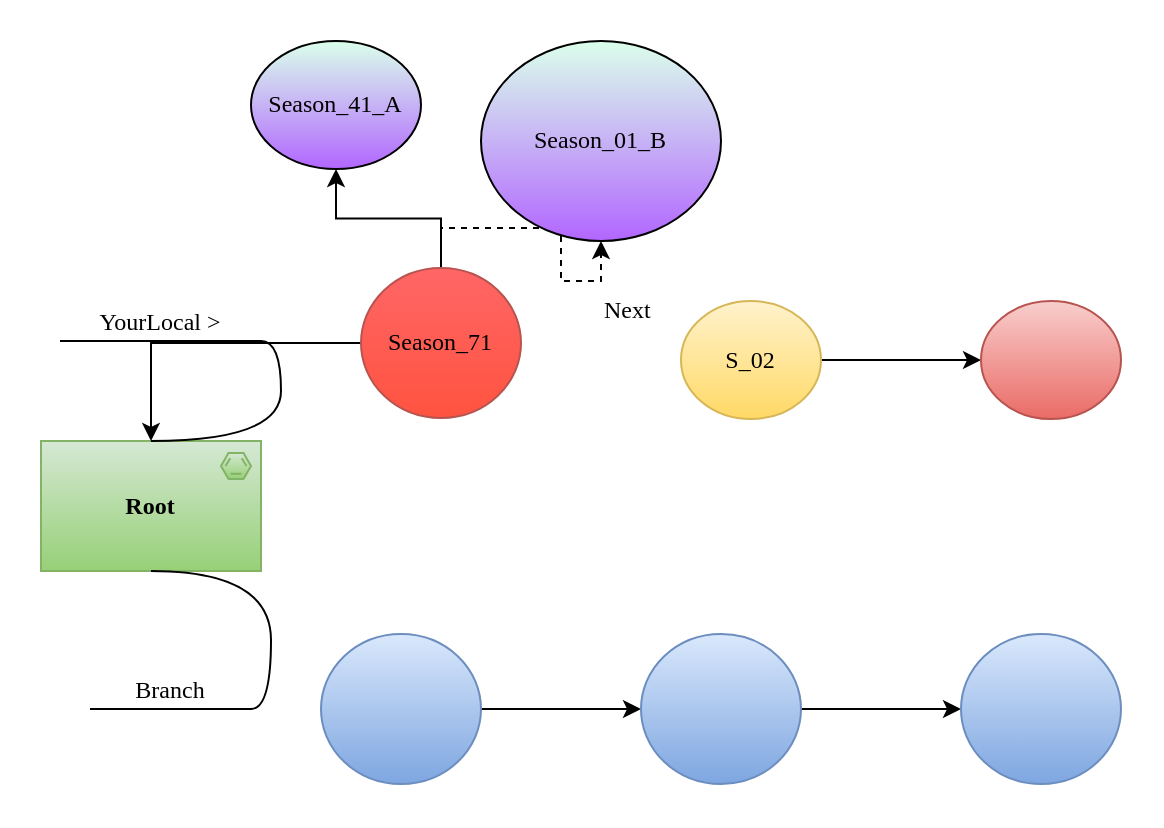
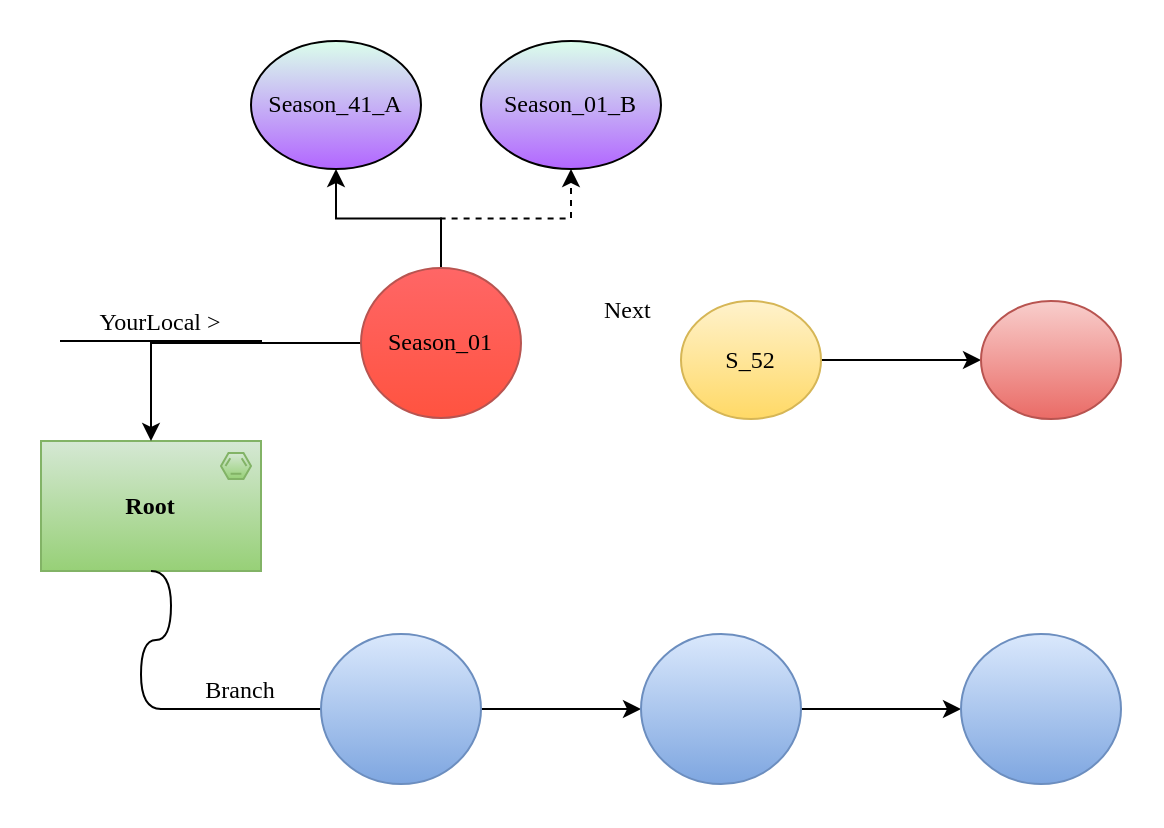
  <mxCell id="0" />
  <mxCell id="1" parent="0" />
  <mxCell id="2" value="Root" style="html=1;outlineConnect=0;whiteSpace=wrap;fillColor=#d5e8d4;shape=mxgraph.archimate3.application;appType=material;archiType=square;fontStyle=1;fontFamily=Comic Sans MS;gradientColor=#97d077;strokeColor=#82b366;" parent="1" vertex="1"><mxGeometry x="20" y="220" width="110" height="65" as="geometry" /></mxCell>
  <mxCell id="3" value="" style="edgeStyle=orthogonalEdgeStyle;rounded=0;orthogonalLoop=1;jettySize=auto;html=1;fontFamily=Comic Sans MS;" parent="1" source="6" target="2" edge="1"><mxGeometry relative="1" as="geometry" /></mxCell>
  <mxCell id="4" value="" style="edgeStyle=orthogonalEdgeStyle;rounded=0;orthogonalLoop=1;jettySize=auto;html=1;fontFamily=Comic Sans MS;" parent="1" source="6" target="8" edge="1"><mxGeometry relative="1" as="geometry" /></mxCell>
  <mxCell id="5" value="" style="edgeStyle=orthogonalEdgeStyle;rounded=0;orthogonalLoop=1;jettySize=auto;html=1;fontFamily=Comic Sans MS;dashed=1;" parent="1" source="6" target="7" edge="1"><mxGeometry relative="1" as="geometry" /></mxCell>
- <mxCell id="6" value="Season_71" style="shape=ellipse;html=1;whiteSpace=wrap;fillColor=#FF6666;perimeter=ellipsePerimeter;fontFamily=Comic Sans MS;strokeColor=#b85450;gradientColor=#FF5340;" parent="1" vertex="1"><mxGeometry x="180" y="133.5" width="80" height="75" as="geometry" /></mxCell>
- <mxCell id="7" value="Season_01_B" style="shape=ellipse;html=1;whiteSpace=wrap;fillColor=#DBFFEB;perimeter=ellipsePerimeter;fontFamily=Comic Sans MS;strokeColor=#000000;gradientColor=#B266FF;" parent="1" vertex="1"><mxGeometry x="240" y="20" width="120" height="100" as="geometry" /></mxCell>
+ <mxCell id="6" value="Season_01" style="shape=ellipse;html=1;whiteSpace=wrap;fillColor=#FF6666;perimeter=ellipsePerimeter;fontFamily=Comic Sans MS;strokeColor=#b85450;gradientColor=#FF5340;" parent="1" vertex="1"><mxGeometry x="180" y="133.5" width="80" height="75" as="geometry" /></mxCell>
+ <mxCell id="7" value="Season_01_B" style="shape=ellipse;html=1;whiteSpace=wrap;fillColor=#DBFFEB;perimeter=ellipsePerimeter;fontFamily=Comic Sans MS;strokeColor=#000000;gradientColor=#B266FF;" parent="1" vertex="1"><mxGeometry x="240" y="20" width="90" height="64" as="geometry" /></mxCell>
  <mxCell id="8" value="Season_41_A" style="shape=ellipse;html=1;whiteSpace=wrap;fillColor=#DBFFEB;perimeter=ellipsePerimeter;fontFamily=Comic Sans MS;gradientColor=#B266FF;" parent="1" vertex="1"><mxGeometry x="125" y="20" width="85" height="64" as="geometry" /></mxCell>
  <mxCell id="9" value="" style="edgeStyle=orthogonalEdgeStyle;rounded=0;orthogonalLoop=1;jettySize=auto;html=1;fontFamily=Comic Sans MS;" parent="1" source="10" target="11" edge="1"><mxGeometry relative="1" as="geometry" /></mxCell>
- <mxCell id="10" value="S_02" style="shape=ellipse;html=1;whiteSpace=wrap;fillColor=#fff2cc;perimeter=ellipsePerimeter;fontFamily=Comic Sans MS;gradientColor=#ffd966;strokeColor=#d6b656;" parent="1" vertex="1"><mxGeometry x="340" y="150" width="70" height="59" as="geometry" /></mxCell>
+ <mxCell id="10" value="S_52" style="shape=ellipse;html=1;whiteSpace=wrap;fillColor=#fff2cc;perimeter=ellipsePerimeter;fontFamily=Comic Sans MS;gradientColor=#ffd966;strokeColor=#d6b656;" parent="1" vertex="1"><mxGeometry x="340" y="150" width="70" height="59" as="geometry" /></mxCell>
  <mxCell id="11" value="" style="shape=ellipse;html=1;whiteSpace=wrap;fillColor=#f8cecc;perimeter=ellipsePerimeter;fontFamily=Comic Sans MS;gradientColor=#ea6b66;strokeColor=#b85450;" parent="1" vertex="1"><mxGeometry x="490" y="150" width="70" height="59" as="geometry" /></mxCell>
  <mxCell id="12" value="YourLocal &amp;gt;" style="whiteSpace=wrap;html=1;shape=partialRectangle;top=0;left=0;bottom=1;right=0;points=[[0,1],[1,1]];strokeColor=#000000;fillColor=none;align=center;verticalAlign=bottom;routingCenterY=0.5;snapToPoint=1;container=1;recursiveResize=0;autosize=1;treeFolding=1;treeMoving=1;fontFamily=Comic Sans MS;" parent="1" vertex="1"><mxGeometry x="30" y="150" width="100" height="20" as="geometry" /></mxCell>
- <mxCell id="13" value="" style="edgeStyle=entityRelationEdgeStyle;startArrow=none;endArrow=none;segment=10;curved=1;fontFamily=Comic Sans MS;exitX=0.5;exitY=0;exitDx=0;exitDy=0;" parent="1" source="2" target="12" edge="1"><mxGeometry relative="1" as="geometry"><mxPoint x="30" y="198" as="sourcePoint" /></mxGeometry></mxCell>
- <mxCell id="14" value="Branch" style="whiteSpace=wrap;html=1;shape=partialRectangle;top=0;left=0;bottom=1;right=0;points=[[0,1],[1,1]];strokeColor=#000000;fillColor=none;align=center;verticalAlign=bottom;routingCenterY=0.5;snapToPoint=1;container=1;recursiveResize=0;autosize=1;treeFolding=1;treeMoving=1;fontFamily=Comic Sans MS;" parent="1" vertex="1"><mxGeometry x="45" y="334" width="80" height="20" as="geometry" /></mxCell>
+ <mxCell id="14" value="Branch" style="whiteSpace=wrap;html=1;shape=partialRectangle;top=0;left=0;bottom=1;right=0;points=[[0,1],[1,1]];strokeColor=#000000;fillColor=none;align=center;verticalAlign=bottom;routingCenterY=0.5;snapToPoint=1;container=1;recursiveResize=0;autosize=1;treeFolding=1;treeMoving=1;fontFamily=Comic Sans MS;" parent="1" vertex="1"><mxGeometry x="80" y="334" width="80" height="20" as="geometry" /></mxCell>
  <mxCell id="15" value="" style="edgeStyle=entityRelationEdgeStyle;startArrow=none;endArrow=none;segment=10;curved=1;fontFamily=Comic Sans MS;exitX=0.5;exitY=1;exitDx=0;exitDy=0;" parent="1" source="2" target="14" edge="1"><mxGeometry relative="1" as="geometry"><mxPoint x="40" y="374" as="sourcePoint" /></mxGeometry></mxCell>
  <mxCell id="16" value="" style="edgeStyle=orthogonalEdgeStyle;rounded=0;orthogonalLoop=1;jettySize=auto;html=1;fontFamily=Comic Sans MS;" parent="1" source="17" target="19" edge="1"><mxGeometry relative="1" as="geometry" /></mxCell>
  <mxCell id="17" value="" style="shape=ellipse;html=1;whiteSpace=wrap;fillColor=#dae8fc;perimeter=ellipsePerimeter;fontFamily=Comic Sans MS;gradientColor=#7ea6e0;strokeColor=#6c8ebf;" parent="1" vertex="1"><mxGeometry x="160" y="316.5" width="80" height="75" as="geometry" /></mxCell>
  <mxCell id="18" value="" style="edgeStyle=orthogonalEdgeStyle;rounded=0;orthogonalLoop=1;jettySize=auto;html=1;fontFamily=Comic Sans MS;" parent="1" source="19" target="20" edge="1"><mxGeometry relative="1" as="geometry" /></mxCell>
  <mxCell id="19" value="" style="shape=ellipse;html=1;whiteSpace=wrap;fillColor=#dae8fc;perimeter=ellipsePerimeter;fontFamily=Comic Sans MS;strokeColor=#6c8ebf;gradientColor=#7ea6e0;" parent="1" vertex="1"><mxGeometry x="320" y="316.5" width="80" height="75" as="geometry" /></mxCell>
  <mxCell id="20" value="" style="shape=ellipse;html=1;whiteSpace=wrap;fillColor=#dae8fc;perimeter=ellipsePerimeter;fontFamily=Comic Sans MS;gradientColor=#7ea6e0;strokeColor=#6c8ebf;" parent="1" vertex="1"><mxGeometry x="480" y="316.5" width="80" height="75" as="geometry" /></mxCell>
  <mxCell id="21" value="Next" style="text;html=1;fontFamily=Comic Sans MS;" parent="1" vertex="1"><mxGeometry x="300" y="141" width="50" height="30" as="geometry" /></mxCell>
